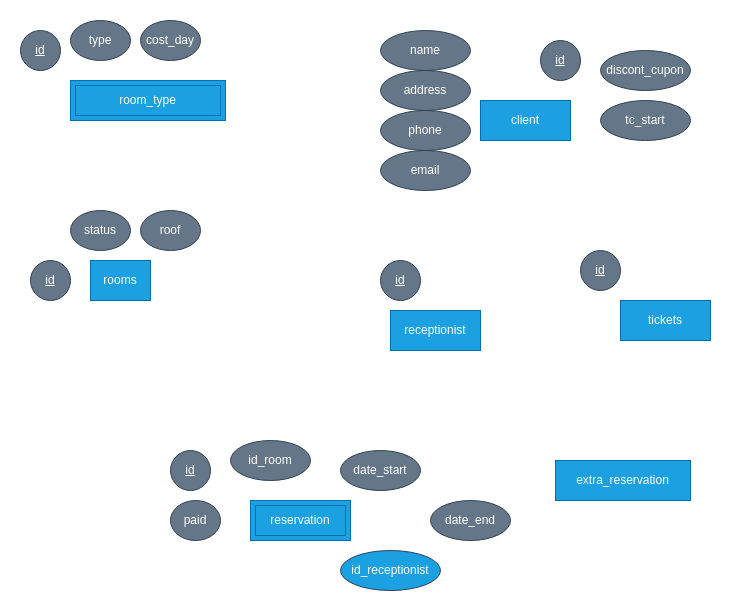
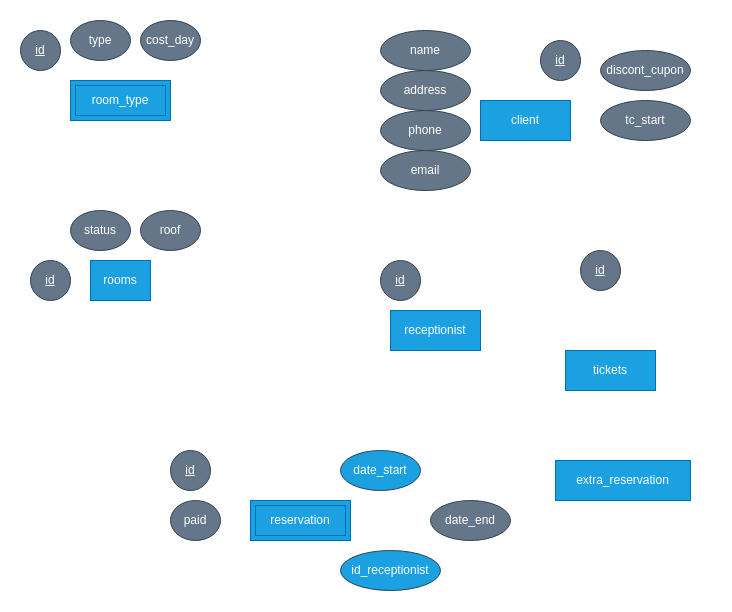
  <mxCell id="0" />
  <mxCell id="1" parent="0" />
  <mxCell id="2" value="rooms" style="whiteSpace=wrap;html=1;align=center;fillColor=#1ba1e2;fontColor=#ffffff;strokeColor=#006EAF;" vertex="1" parent="1"><mxGeometry x="90" y="260" width="60" height="40" as="geometry" /></mxCell>
  <mxCell id="3" value="receptionist" style="whiteSpace=wrap;html=1;align=center;fillColor=#1ba1e2;fontColor=#ffffff;strokeColor=#006EAF;" vertex="1" parent="1"><mxGeometry x="390" y="310" width="90" height="40" as="geometry" /></mxCell>
  <mxCell id="4" value="reservation" style="shape=ext;margin=3;double=1;whiteSpace=wrap;html=1;align=center;fillColor=#1ba1e2;fontColor=#ffffff;strokeColor=#006EAF;" vertex="1" parent="1"><mxGeometry x="250" y="500" width="100" height="40" as="geometry" /></mxCell>
  <mxCell id="5" value="client" style="whiteSpace=wrap;html=1;align=center;fillColor=#1ba1e2;fontColor=#ffffff;strokeColor=#006EAF;" vertex="1" parent="1"><mxGeometry x="480" y="100" width="90" height="40" as="geometry" /></mxCell>
  <mxCell id="6" value="id" style="ellipse;whiteSpace=wrap;html=1;align=center;fontStyle=4;fillColor=#647687;fontColor=#ffffff;strokeColor=#314354;" vertex="1" parent="1"><mxGeometry x="30" y="260" width="40" height="40" as="geometry" /></mxCell>
  <mxCell id="7" value="status" style="ellipse;whiteSpace=wrap;html=1;align=center;fillColor=#647687;fontColor=#ffffff;strokeColor=#314354;" vertex="1" parent="1"><mxGeometry x="70" y="210" width="60" height="40" as="geometry" /></mxCell>
  <mxCell id="8" value="roof" style="ellipse;whiteSpace=wrap;html=1;align=center;fillColor=#647687;fontColor=#ffffff;strokeColor=#314354;" vertex="1" parent="1"><mxGeometry x="140" y="210" width="60" height="40" as="geometry" /></mxCell>
  <mxCell id="9" value="id" style="ellipse;whiteSpace=wrap;html=1;align=center;fontStyle=4;fillColor=#647687;fontColor=#ffffff;strokeColor=#314354;" vertex="1" parent="1"><mxGeometry x="20" y="30" width="40" height="40" as="geometry" /></mxCell>
  <mxCell id="10" value="type" style="ellipse;whiteSpace=wrap;html=1;align=center;fillColor=#647687;fontColor=#ffffff;strokeColor=#314354;" vertex="1" parent="1"><mxGeometry x="70" y="20" width="60" height="40" as="geometry" /></mxCell>
  <mxCell id="11" value="cost_day" style="ellipse;whiteSpace=wrap;html=1;align=center;fillColor=#647687;fontColor=#ffffff;strokeColor=#314354;" vertex="1" parent="1"><mxGeometry x="140" y="20" width="60" height="40" as="geometry" /></mxCell>
- <mxCell id="12" value="room_type" style="shape=ext;margin=3;double=1;whiteSpace=wrap;html=1;align=center;fillColor=#1ba1e2;fontColor=#ffffff;strokeColor=#006EAF;" vertex="1" parent="1"><mxGeometry x="70" y="80" width="155" height="40" as="geometry" /></mxCell>
+ <mxCell id="12" value="room_type" style="shape=ext;margin=3;double=1;whiteSpace=wrap;html=1;align=center;fillColor=#1ba1e2;fontColor=#ffffff;strokeColor=#006EAF;" vertex="1" parent="1"><mxGeometry x="70" y="80" width="100" height="40" as="geometry" /></mxCell>
  <mxCell id="13" value="id" style="ellipse;whiteSpace=wrap;html=1;align=center;fontStyle=4;fillColor=#647687;fontColor=#ffffff;strokeColor=#314354;" vertex="1" parent="1"><mxGeometry x="170" y="450" width="40" height="40" as="geometry" /></mxCell>
- <mxCell id="14" value="id_room" style="ellipse;whiteSpace=wrap;html=1;align=center;fillColor=#647687;fontColor=#ffffff;strokeColor=#314354;" vertex="1" parent="1"><mxGeometry x="230" y="440" width="80" height="40" as="geometry" /></mxCell>
- <mxCell id="15" value="date_start" style="ellipse;whiteSpace=wrap;html=1;align=center;fillColor=#647687;fontColor=#ffffff;strokeColor=#314354;" vertex="1" parent="1"><mxGeometry x="340" y="450" width="80" height="40" as="geometry" /></mxCell>
+ <mxCell id="15" value="date_start" style="ellipse;whiteSpace=wrap;html=1;align=center;fillColor=#1ba1e2;fontColor=#ffffff;strokeColor=#314354;" vertex="1" parent="1"><mxGeometry x="340" y="450" width="80" height="40" as="geometry" /></mxCell>
  <mxCell id="16" value="date_end" style="ellipse;whiteSpace=wrap;html=1;align=center;fillColor=#647687;fontColor=#ffffff;strokeColor=#314354;" vertex="1" parent="1"><mxGeometry x="430" y="500" width="80" height="40" as="geometry" /></mxCell>
  <mxCell id="17" value="id_receptionist" style="ellipse;whiteSpace=wrap;html=1;align=center;fillColor=#1ba1e2;fontColor=#ffffff;strokeColor=#314354;" vertex="1" parent="1"><mxGeometry x="340" y="550" width="100" height="40" as="geometry" /></mxCell>
  <mxCell id="18" value="id" style="ellipse;whiteSpace=wrap;html=1;align=center;fontStyle=4;fillColor=#647687;fontColor=#ffffff;strokeColor=#314354;" vertex="1" parent="1"><mxGeometry x="380" y="260" width="40" height="40" as="geometry" /></mxCell>
  <mxCell id="19" value="id" style="ellipse;whiteSpace=wrap;html=1;align=center;fontStyle=4;fillColor=#647687;fontColor=#ffffff;strokeColor=#314354;" vertex="1" parent="1"><mxGeometry x="540" y="40" width="40" height="40" as="geometry" /></mxCell>
  <mxCell id="20" value="tc_start" style="ellipse;whiteSpace=wrap;html=1;align=center;fillColor=#647687;fontColor=#ffffff;strokeColor=#314354;" vertex="1" parent="1"><mxGeometry x="600" y="100" width="90" height="40" as="geometry" /></mxCell>
  <mxCell id="21" value="paid" style="ellipse;whiteSpace=wrap;html=1;align=center;fillColor=#647687;fontColor=#ffffff;strokeColor=#314354;" vertex="1" parent="1"><mxGeometry x="170" y="500" width="50" height="40" as="geometry" /></mxCell>
  <mxCell id="22" value="discont_cupon" style="ellipse;whiteSpace=wrap;html=1;align=center;fillColor=#647687;fontColor=#ffffff;strokeColor=#314354;" vertex="1" parent="1"><mxGeometry x="600" y="50" width="90" height="40" as="geometry" /></mxCell>
  <mxCell id="23" value="name" style="ellipse;whiteSpace=wrap;html=1;align=center;fillColor=#647687;fontColor=#ffffff;strokeColor=#314354;" vertex="1" parent="1"><mxGeometry x="380" y="30" width="90" height="40" as="geometry" /></mxCell>
  <mxCell id="24" value="address" style="ellipse;whiteSpace=wrap;html=1;align=center;fillColor=#647687;fontColor=#ffffff;strokeColor=#314354;" vertex="1" parent="1"><mxGeometry x="380" y="70" width="90" height="40" as="geometry" /></mxCell>
  <mxCell id="25" value="phone" style="ellipse;whiteSpace=wrap;html=1;align=center;fillColor=#647687;fontColor=#ffffff;strokeColor=#314354;" vertex="1" parent="1"><mxGeometry x="380" y="110" width="90" height="40" as="geometry" /></mxCell>
  <mxCell id="26" value="email" style="ellipse;whiteSpace=wrap;html=1;align=center;fillColor=#647687;fontColor=#ffffff;strokeColor=#314354;" vertex="1" parent="1"><mxGeometry x="380" y="150" width="90" height="40" as="geometry" /></mxCell>
- <mxCell id="27" value="tickets" style="whiteSpace=wrap;html=1;align=center;fillColor=#1ba1e2;fontColor=#ffffff;strokeColor=#006EAF;" vertex="1" parent="1"><mxGeometry x="620" y="300" width="90" height="40" as="geometry" /></mxCell>
+ <mxCell id="27" value="tickets" style="whiteSpace=wrap;html=1;align=center;fillColor=#1ba1e2;fontColor=#ffffff;strokeColor=#006EAF;" vertex="1" parent="1"><mxGeometry x="565" y="350" width="90" height="40" as="geometry" /></mxCell>
  <mxCell id="28" value="id" style="ellipse;whiteSpace=wrap;html=1;align=center;fontStyle=4;fillColor=#647687;fontColor=#ffffff;strokeColor=#314354;" vertex="1" parent="1"><mxGeometry x="580" y="250" width="40" height="40" as="geometry" /></mxCell>
  <mxCell id="29" value="extra_reservation" style="whiteSpace=wrap;html=1;align=center;fillColor=#1ba1e2;fontColor=#ffffff;strokeColor=#006EAF;" vertex="1" parent="1"><mxGeometry x="555" y="460" width="135" height="40" as="geometry" /></mxCell>
